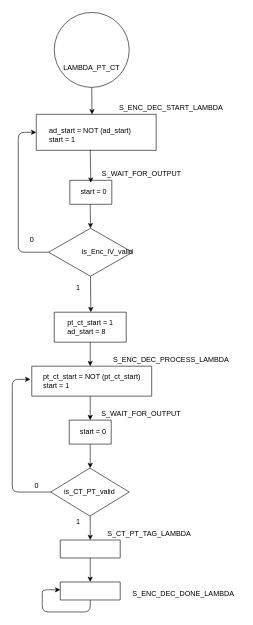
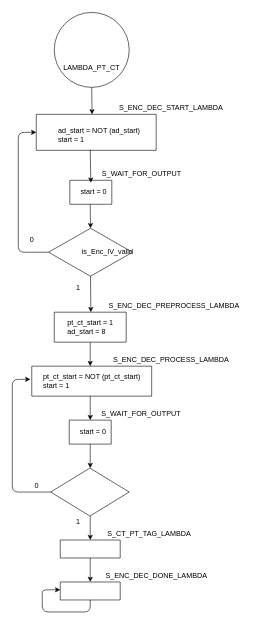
  <mxCell id="0" />
  <mxCell id="1" parent="0" />
  <mxCell id="2" value="LAMBDA_PT_CT" style="text;html=1;strokeColor=none;fillColor=none;align=center;verticalAlign=middle;whiteSpace=wrap;rounded=0;" vertex="1" parent="1"><mxGeometry x="101" y="102.5" width="103" height="20" as="geometry" /></mxCell>
  <mxCell id="3" value="" style="ellipse;whiteSpace=wrap;html=1;aspect=fixed;fontColor=#000000;strokeColor=#000000;fillColor=none;" vertex="1" parent="1"><mxGeometry x="90" y="20" width="125" height="125" as="geometry" /></mxCell>
  <mxCell id="4" value="" style="endArrow=classic;html=1;exitX=0.5;exitY=1;exitDx=0;exitDy=0;" edge="1" parent="1" source="3"><mxGeometry width="50" height="50" relative="1" as="geometry"><mxPoint x="140" y="260" as="sourcePoint" /><mxPoint x="153" y="190" as="targetPoint" /></mxGeometry></mxCell>
  <mxCell id="5" value="S_ENC_DEC_START_LAMBDA" style="text;html=1;strokeColor=none;fillColor=none;align=center;verticalAlign=middle;whiteSpace=wrap;rounded=0;" vertex="1" parent="1"><mxGeometry x="200" y="170" width="170" height="20" as="geometry" /></mxCell>
  <mxCell id="6" value="" style="swimlane;startSize=0;" vertex="1" parent="1"><mxGeometry x="60" y="190" width="200" height="60" as="geometry" /></mxCell>
- <mxCell id="7" value="&lt;div style=&quot;text-align: justify&quot;&gt;&lt;span&gt;ad_start = NOT (ad_start)&lt;/span&gt;&lt;/div&gt;&lt;div style=&quot;text-align: justify&quot;&gt;&lt;span&gt;start = 1&lt;/span&gt;&lt;/div&gt;" style="text;html=1;strokeColor=none;fillColor=none;align=center;verticalAlign=middle;whiteSpace=wrap;rounded=0;" vertex="1" parent="1"><mxGeometry x="75" y="210" width="150" height="30" as="geometry" /></mxCell>
+ <mxCell id="7" value="&lt;div style=&quot;text-align: justify&quot;&gt;&lt;span&gt;ad_start = NOT (ad_start)&lt;/span&gt;&lt;/div&gt;&lt;div style=&quot;text-align: justify&quot;&gt;&lt;span&gt;start = 1&lt;/span&gt;&lt;/div&gt;" style="text;html=1;strokeColor=none;fillColor=none;align=center;verticalAlign=middle;whiteSpace=wrap;rounded=0;" vertex="1" parent="1"><mxGeometry x="90" y="210" width="150" height="30" as="geometry" /></mxCell>
  <mxCell id="8" value="" style="swimlane;startSize=0;fillColor=none;" vertex="1" parent="1"><mxGeometry x="116" y="300" width="70" height="40" as="geometry" /></mxCell>
  <mxCell id="9" value="start = 0" style="text;html=1;strokeColor=none;fillColor=none;align=center;verticalAlign=middle;whiteSpace=wrap;rounded=0;" vertex="1" parent="8"><mxGeometry x="10" y="10" width="60" height="20" as="geometry" /></mxCell>
  <mxCell id="10" value="S_WAIT_FOR_OUTPUT" style="text;html=1;strokeColor=none;fillColor=none;align=center;verticalAlign=middle;whiteSpace=wrap;rounded=0;" vertex="1" parent="1"><mxGeometry x="216" y="280" width="40" height="20" as="geometry" /></mxCell>
  <mxCell id="11" value="" style="endArrow=classic;html=1;exitX=0.45;exitY=0.983;exitDx=0;exitDy=0;exitPerimeter=0;entryX=0.417;entryY=-0.3;entryDx=0;entryDy=0;entryPerimeter=0;" edge="1" parent="1" source="6" target="9"><mxGeometry width="50" height="50" relative="1" as="geometry"><mxPoint x="120" y="370" as="sourcePoint" /><mxPoint x="148" y="300" as="targetPoint" /></mxGeometry></mxCell>
  <mxCell id="12" value="" style="rhombus;whiteSpace=wrap;html=1;fillColor=none;" vertex="1" parent="1"><mxGeometry x="80.5" y="380" width="140" height="80" as="geometry" /></mxCell>
  <mxCell id="13" value="is_Enc_IV_valid" style="text;html=1;strokeColor=none;fillColor=none;align=center;verticalAlign=middle;whiteSpace=wrap;rounded=0;" vertex="1" parent="1"><mxGeometry x="159" y="410" width="40" height="20" as="geometry" /></mxCell>
  <mxCell id="14" value="" style="endArrow=classic;html=1;entryX=0.5;entryY=0;entryDx=0;entryDy=0;" edge="1" parent="1" target="12"><mxGeometry width="50" height="50" relative="1" as="geometry"><mxPoint x="150" y="340" as="sourcePoint" /><mxPoint x="170" y="320" as="targetPoint" /></mxGeometry></mxCell>
  <mxCell id="15" value="" style="endArrow=classic;html=1;exitX=0;exitY=0.5;exitDx=0;exitDy=0;entryX=0;entryY=0.5;entryDx=0;entryDy=0;" edge="1" parent="1" source="12" target="6"><mxGeometry width="50" height="50" relative="1" as="geometry"><mxPoint x="120" y="370" as="sourcePoint" /><mxPoint x="0" y="420" as="targetPoint" /><Array as="points"><mxPoint x="30" y="420" /><mxPoint x="30" y="220" /></Array></mxGeometry></mxCell>
  <mxCell id="16" value="0" style="text;html=1;strokeColor=none;fillColor=none;align=center;verticalAlign=middle;whiteSpace=wrap;rounded=0;" vertex="1" parent="1"><mxGeometry x="33" y="390" width="40" height="20" as="geometry" /></mxCell>
  <mxCell id="17" value="" style="endArrow=classic;html=1;exitX=0.5;exitY=1;exitDx=0;exitDy=0;" edge="1" parent="1" source="12"><mxGeometry width="50" height="50" relative="1" as="geometry"><mxPoint x="120" y="570" as="sourcePoint" /><mxPoint x="151" y="520" as="targetPoint" /></mxGeometry></mxCell>
  <mxCell id="18" value="1" style="text;html=1;strokeColor=none;fillColor=none;align=center;verticalAlign=middle;whiteSpace=wrap;rounded=0;" vertex="1" parent="1"><mxGeometry x="110" y="470" width="40" height="20" as="geometry" /></mxCell>
  <mxCell id="19" value="" style="swimlane;startSize=0;fillColor=none;" vertex="1" parent="1"><mxGeometry x="90" y="520" width="120" height="50" as="geometry" /></mxCell>
  <mxCell id="20" value="&lt;div style=&quot;text-align: justify&quot;&gt;&lt;span&gt;pt_ct_start = 1&lt;/span&gt;&lt;/div&gt;&lt;div style=&quot;text-align: justify&quot;&gt;&lt;span&gt;ad_start = 8&lt;/span&gt;&lt;/div&gt;" style="text;html=1;strokeColor=none;fillColor=none;align=center;verticalAlign=middle;whiteSpace=wrap;rounded=0;" vertex="1" parent="19"><mxGeometry x="14.5" y="10" width="91" height="30" as="geometry" /></mxCell>
+ <mxCell id="21" value="S_ENC_DEC_PREPROCESS_LAMBDA" style="text;html=1;strokeColor=none;fillColor=none;align=center;verticalAlign=middle;whiteSpace=wrap;rounded=0;" vertex="1" parent="1"><mxGeometry x="180" y="500" width="220" height="20" as="geometry" /></mxCell>
  <mxCell id="22" value="" style="endArrow=classic;html=1;exitX=0.5;exitY=1;exitDx=0;exitDy=0;" edge="1" parent="1" source="19"><mxGeometry width="50" height="50" relative="1" as="geometry"><mxPoint x="120" y="650" as="sourcePoint" /><mxPoint x="150" y="610" as="targetPoint" /></mxGeometry></mxCell>
  <mxCell id="23" value="" style="swimlane;startSize=0;fillColor=none;" vertex="1" parent="1"><mxGeometry x="52.5" y="610" width="200" height="50" as="geometry" /></mxCell>
  <mxCell id="24" value="&lt;div style=&quot;text-align: justify&quot;&gt;&lt;span&gt;pt_ct_start = NOT (pt_ct_start)&lt;/span&gt;&lt;/div&gt;&lt;div style=&quot;text-align: justify&quot;&gt;&lt;span&gt;start = 1&lt;/span&gt;&lt;/div&gt;" style="text;html=1;strokeColor=none;fillColor=none;align=center;verticalAlign=middle;whiteSpace=wrap;rounded=0;" vertex="1" parent="23"><mxGeometry x="5" width="190" height="50" as="geometry" /></mxCell>
  <mxCell id="25" value="S_ENC_DEC_PROCESS_LAMBDA" style="text;html=1;strokeColor=none;fillColor=none;align=center;verticalAlign=middle;whiteSpace=wrap;rounded=0;" vertex="1" parent="1"><mxGeometry x="180" y="590" width="210" height="20" as="geometry" /></mxCell>
  <mxCell id="26" value="" style="endArrow=classic;html=1;" edge="1" parent="1"><mxGeometry width="50" height="50" relative="1" as="geometry"><mxPoint x="150" y="660" as="sourcePoint" /><mxPoint x="150" y="700" as="targetPoint" /></mxGeometry></mxCell>
  <mxCell id="27" value="" style="swimlane;startSize=0;fillColor=none;" vertex="1" parent="1"><mxGeometry x="115" y="700" width="70" height="40" as="geometry" /></mxCell>
  <mxCell id="28" value="start = 0" style="text;html=1;strokeColor=none;fillColor=none;align=center;verticalAlign=middle;whiteSpace=wrap;rounded=0;" vertex="1" parent="27"><mxGeometry x="10" y="10" width="60" height="20" as="geometry" /></mxCell>
  <mxCell id="29" value="S_WAIT_FOR_OUTPUT" style="text;html=1;strokeColor=none;fillColor=none;align=center;verticalAlign=middle;whiteSpace=wrap;rounded=0;" vertex="1" parent="1"><mxGeometry x="215" y="680" width="40" height="20" as="geometry" /></mxCell>
  <mxCell id="30" value="" style="endArrow=classic;html=1;exitX=0.5;exitY=1;exitDx=0;exitDy=0;" edge="1" parent="1" source="27"><mxGeometry width="50" height="50" relative="1" as="geometry"><mxPoint x="120" y="710" as="sourcePoint" /><mxPoint x="150" y="780" as="targetPoint" /></mxGeometry></mxCell>
  <mxCell id="31" value="" style="rhombus;whiteSpace=wrap;html=1;fillColor=none;" vertex="1" parent="1"><mxGeometry x="84" y="780" width="131" height="80" as="geometry" /></mxCell>
- <mxCell id="32" value="is_CT_PT_valid" style="text;html=1;strokeColor=none;fillColor=none;align=center;verticalAlign=middle;whiteSpace=wrap;rounded=0;" vertex="1" parent="1"><mxGeometry x="109" y="810" width="80" height="20" as="geometry" /></mxCell>
  <mxCell id="33" value="" style="endArrow=classic;html=1;exitX=0;exitY=0.5;exitDx=0;exitDy=0;entryX=-0.039;entryY=0.44;entryDx=0;entryDy=0;entryPerimeter=0;" edge="1" parent="1" source="31" target="24"><mxGeometry width="50" height="50" relative="1" as="geometry"><mxPoint x="120" y="810" as="sourcePoint" /><mxPoint x="-20" y="770" as="targetPoint" /><Array as="points"><mxPoint x="20" y="820" /><mxPoint x="20" y="632" /></Array></mxGeometry></mxCell>
  <mxCell id="34" value="0" style="text;html=1;strokeColor=none;fillColor=none;align=center;verticalAlign=middle;whiteSpace=wrap;rounded=0;" vertex="1" parent="1"><mxGeometry x="40.5" y="800" width="40" height="20" as="geometry" /></mxCell>
  <mxCell id="35" value="" style="endArrow=classic;html=1;exitX=0.5;exitY=1;exitDx=0;exitDy=0;" edge="1" parent="1"><mxGeometry width="50" height="50" relative="1" as="geometry"><mxPoint x="150" y="860" as="sourcePoint" /><mxPoint x="150" y="900" as="targetPoint" /></mxGeometry></mxCell>
  <mxCell id="36" value="" style="swimlane;startSize=0;fillColor=none;" vertex="1" parent="1"><mxGeometry x="100" y="900" width="100" height="30" as="geometry" /></mxCell>
  <mxCell id="37" value="S_CT_PT_TAG_LAMBDA" style="text;html=1;strokeColor=none;fillColor=none;align=center;verticalAlign=middle;whiteSpace=wrap;rounded=0;" vertex="1" parent="1"><mxGeometry x="167" y="880" width="163" height="20" as="geometry" /></mxCell>
  <mxCell id="38" value="" style="endArrow=classic;html=1;exitX=0.5;exitY=1;exitDx=0;exitDy=0;" edge="1" parent="1" source="36"><mxGeometry width="50" height="50" relative="1" as="geometry"><mxPoint x="120" y="980" as="sourcePoint" /><mxPoint x="150" y="970" as="targetPoint" /></mxGeometry></mxCell>
- <mxCell id="39" value="S_ENC_DEC_DONE_LAMBDA" style="text;html=1;strokeColor=none;fillColor=none;align=center;verticalAlign=middle;whiteSpace=wrap;rounded=0;fontColor=#000000;" vertex="1" parent="1"><mxGeometry x="210" y="980" width="190.5" height="20" as="geometry" /></mxCell>
+ <mxCell id="39" value="S_ENC_DEC_DONE_LAMBDA" style="text;html=1;strokeColor=none;fillColor=none;align=center;verticalAlign=middle;whiteSpace=wrap;rounded=0;fontColor=#000000;" vertex="1" parent="1"><mxGeometry x="165" y="950" width="190.5" height="20" as="geometry" /></mxCell>
  <mxCell id="40" value="" style="swimlane;startSize=0;fontColor=#000000;fillColor=none;" vertex="1" parent="1"><mxGeometry x="100" y="970" width="100" height="30" as="geometry" /></mxCell>
  <mxCell id="41" value="" style="endArrow=classic;html=1;fontColor=#000000;strokeColor=#000000;exitX=0.5;exitY=1;exitDx=0;exitDy=0;" edge="1" parent="1" source="40"><mxGeometry width="50" height="50" relative="1" as="geometry"><mxPoint x="120" y="980" as="sourcePoint" /><mxPoint x="100" y="983" as="targetPoint" /><Array as="points"><mxPoint x="150" y="1020" /><mxPoint x="70" y="1020" /><mxPoint x="70" y="1000" /><mxPoint x="70" y="983" /></Array></mxGeometry></mxCell>
  <mxCell id="42" value="1" style="text;html=1;strokeColor=none;fillColor=none;align=center;verticalAlign=middle;whiteSpace=wrap;rounded=0;fontColor=#000000;" vertex="1" parent="1"><mxGeometry x="110" y="860" width="40" height="20" as="geometry" /></mxCell>
